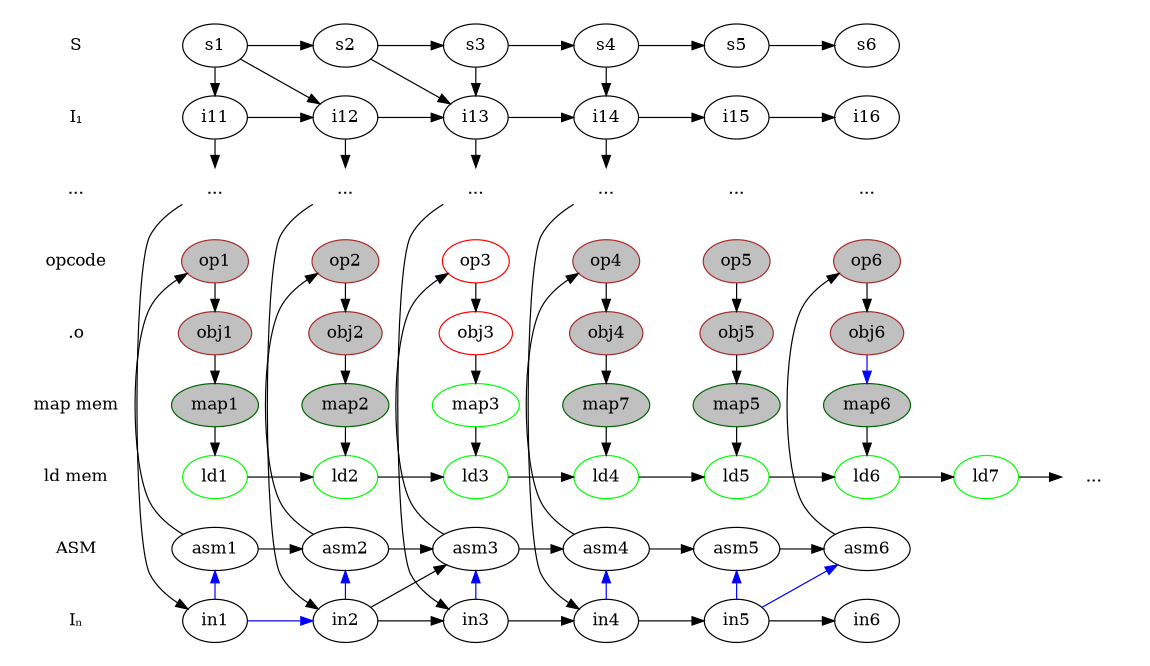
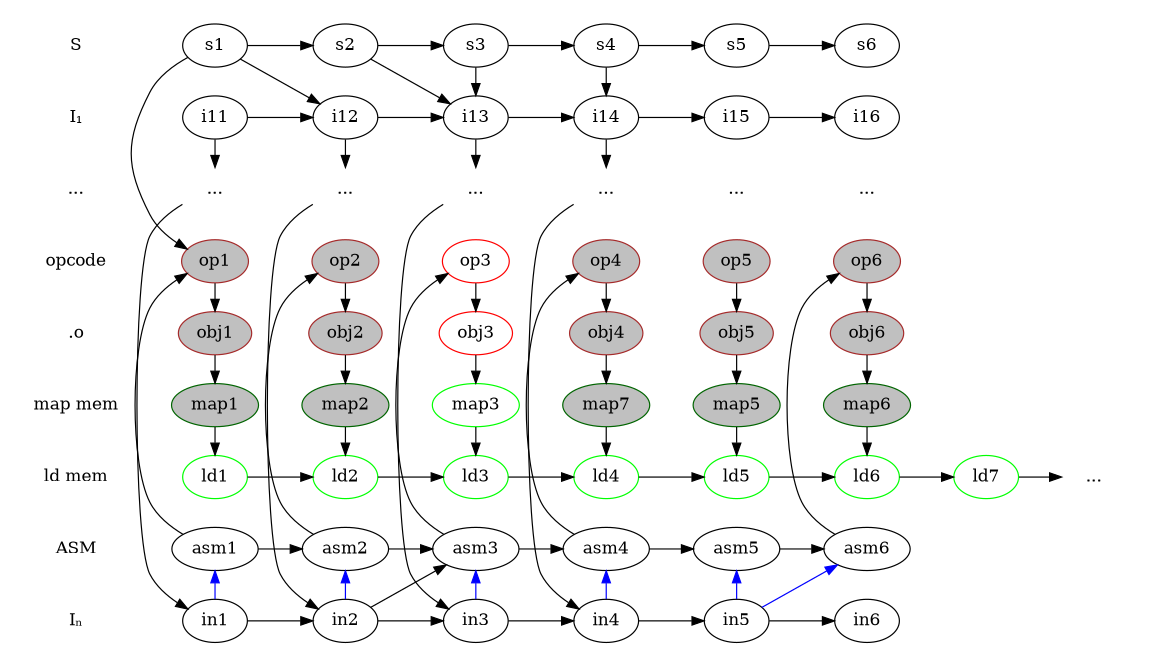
  digraph {
    rankdir=LR
    in1
    asm1
    in2
    asm2
    asm3
    in3
    in4
    asm4
    in5
    asm5
    asm6
    ld1 [color=green]
    ld2 [color=green]
    ld3 [color=green]
    ld4 [color=green]
    ld5 [color=green]
    ld6 [color=green]
    map1 [color=darkgreen fillcolor=grey style=filled]
    map2 [color=darkgreen fillcolor=grey style=filled]
    map3 [color=green fillcolor=grey style=solid]
    n21 [color=darkgreen fillcolor=grey label=map7 style=filled]
    map5 [color=darkgreen fillcolor=grey style=filled]
    map6 [color=darkgreen fillcolor=grey style=filled]
    obj1 [color=brown fillcolor=grey style=filled]
    obj2 [color=brown fillcolor=grey style=filled]
    obj3 [color=red fillcolor=grey style=solid]
    obj4 [color=brown fillcolor=grey style=filled]
    obj5 [color=brown fillcolor=grey style=filled]
    obj6 [color=brown fillcolor=grey style=filled]
    op1 [color=brown fillcolor=grey style=filled]
    op2 [color=brown fillcolor=grey style=filled]
    op3 [color=red fillcolor=grey style=solid]
    op4 [color=brown fillcolor=grey style=filled]
    op5 [color=brown fillcolor=grey style=filled]
    op6 [color=brown fillcolor=grey style=filled]
    n36 [label="..." shape=none]
    n37 [label="..." shape=none]
    n38 [label="..." shape=none]
    n39 [label="..." shape=none]
    i11
    i12
    i13
    i14
    s1
    s2
    s3
    s4
    ld7 [color=green]
    n49 [color=green label="..." shape=none]
    n50 [color=green label="ld mem" shape=none]
    n51 [color=darkgreen fillcolor=grey label="map mem" shape=none style=solid]
    n52 [color=brown fillcolor=grey label=".o" shape=none style=solid]
    n53 [color=brown fillcolor=grey label=opcode shape=none style=solid]
    n54 [label=ASM shape=none]
    in6
    n56 [label="Iₙ" shape=none]
    n57 [label="..." shape=none]
    n58 [label="..." shape=none]
    n59 [label="..." shape=none]
    i15
    i16
    n62 [label="I₁" shape=none]
    s5
    s6
    n65 [label=S shape=none]
    subgraph sub_1 {
      ld1
      ld2
      ld3
      ld4
      ld5
      ld6
      map1
      map2
      map3
      n21
      map5
      map6
      obj1
      obj2
      obj3
      obj4
      obj5
      obj6
      op1
      op2
      op3
      op4
      op5
      op6
      n36
      n37
      n38
      n39
      i11
      i12
      i13
      i14
      s1
      s2
      s3
      s4
      subgraph sub_2 {
        in1
        asm1
        in2
        asm2
        asm3
        in3
        in4
        asm4
        in5
        asm5
        asm6
      }
    }
    subgraph cluster_3 {
      style=invis
      ld1
      ld2
      ld3
      ld4
      ld5
      ld6
      ld7
      n49
      n50
    }
    subgraph cluster_4 {
      style=invis
      map1
      map2
      map3
      n21
      map5
      map6
      n51
    }
    subgraph cluster_5 {
      style=invis
      obj1
      obj2
      obj3
      obj4
      obj5
      obj6
      n52
    }
    subgraph cluster_6 {
      style=invis
      op1
      op2
      op3
      op4
      op5
      op6
      n53
    }
    subgraph cluster_7 {
      style=invis
      asm1
      asm2
      asm3
      asm4
      asm5
      asm6
      n54
    }
    subgraph cluster_8 {
      style=invis
      in1
      in2
      in3
      in4
      in5
      in6
      n56
    }
    subgraph cluster_9 {
      style=invis
      n36
      n37
      n38
      n39
      n57
      n58
      n59
    }
    subgraph cluster_10 {
      style=invis
      i11
      i12
      i13
      i14
      i15
      i16
      n62
    }
    subgraph cluster_11 {
      style=invis
      s1
      s2
      s3
      s4
      s5
      s6
      n65
    }
    in1 -> asm1 [color=blue constraint=false]
-   in1 -> in2 [color=blue]
+   in1 -> in2
    asm1 -> asm2
    asm1 -> op1 [constraint=false]
    in2 -> asm2 [color=blue constraint=false]
    in2 -> asm3 [color=black constraint=false]
    in2 -> in3
    asm2 -> asm3
    asm2 -> op2 [constraint=false]
    asm3 -> asm4
    asm3 -> op3 [constraint=false]
    in3 -> asm3 [color=blue constraint=false]
    in3 -> in4
    in4 -> asm4 [color=blue constraint=false]
    in4 -> in5
    asm4 -> asm5
    asm4 -> op4 [constraint=false]
    in5 -> asm5 [color=blue constraint=false]
    in5 -> asm6 [color=blue constraint=false]
    in5 -> in6
    asm5 -> asm6
    asm6 -> op6 [constraint=false]
    ld1 -> ld2
    ld2 -> ld3
    ld3 -> ld4
    ld4 -> ld5
    ld5 -> ld6
    ld6 -> ld7
    map1 -> ld1 [constraint=false]
    map1 -> map2 [style=invis]
    map2 -> ld2 [constraint=false]
    map2 -> map3 [style=invis]
    map3 -> ld3 [constraint=false]
    map3 -> n21 [style=invis]
    n21 -> ld4 [constraint=false]
    n21 -> map5 [style=invis]
    map5 -> ld5 [constraint=false]
    map5 -> map6 [style=invis]
    map6 -> ld6 [constraint=false]
    obj1 -> map1 [constraint=false]
    obj1 -> obj2 [style=invis]
    obj2 -> map2 [constraint=false]
    obj2 -> obj3 [style=invis]
    obj3 -> map3 [constraint=false]
    obj3 -> obj4 [style=invis]
    obj4 -> n21 [constraint=false]
    obj4 -> obj5 [style=invis]
    obj5 -> map5 [constraint=false]
    obj5 -> obj6 [style=invis]
-   obj6 -> map6 [constraint=false color=blue]
+   obj6 -> map6 [constraint=false]
    op1 -> obj1 [constraint=false]
    op1 -> op2 [style=invis]
    op2 -> obj2 [constraint=false]
    op2 -> op3 [style=invis]
    op3 -> obj3 [constraint=false]
    op3 -> op4 [style=invis]
    op4 -> obj4 [constraint=false]
    op4 -> op5 [style=invis]
    op5 -> obj5 [constraint=false]
    op5 -> op6 [style=invis]
    op6 -> obj6 [constraint=false]
    n36 -> in1 [constraint=false]
    n36 -> n37 [style=invis]
    n37 -> in2 [constraint=false]
    n37 -> n38 [style=invis]
    n38 -> in3 [constraint=false]
    n38 -> n39 [style=invis]
    n39 -> in4 [constraint=false]
    n39 -> n58 [style=invis]
    i11 -> n36 [constraint=false]
    i11 -> i12
    i12 -> n37 [constraint=false]
    i12 -> i13
    i13 -> n38 [constraint=false]
    i13 -> i14
    i14 -> n39 [constraint=false]
    i14 -> i15
-   s1 -> i11 [constraint=false]
+   s1 -> op1 [constraint=false]
    s1 -> i12 [constraint=false]
    s1 -> s2
    s2 -> i13 [constraint=false]
    s2 -> s3
    s3 -> i13 [constraint=false]
    s3 -> s4
    s4 -> i14 [constraint=false]
    s4 -> s5
    ld7 -> n49
    n50 -> ld1 [style=invis]
    n51 -> map1 [style=invis]
    n52 -> obj1 [style=invis]
    n53 -> op1 [style=invis]
    n54 -> asm1 [style=invis]
    n56 -> in1 [style=invis]
    n57 -> n36 [style=invis]
    n58 -> n59 [style=invis]
    i15 -> i16
    n62 -> i11 [style=invis]
    s5 -> s6
    n65 -> s1 [style=invis]
  }
